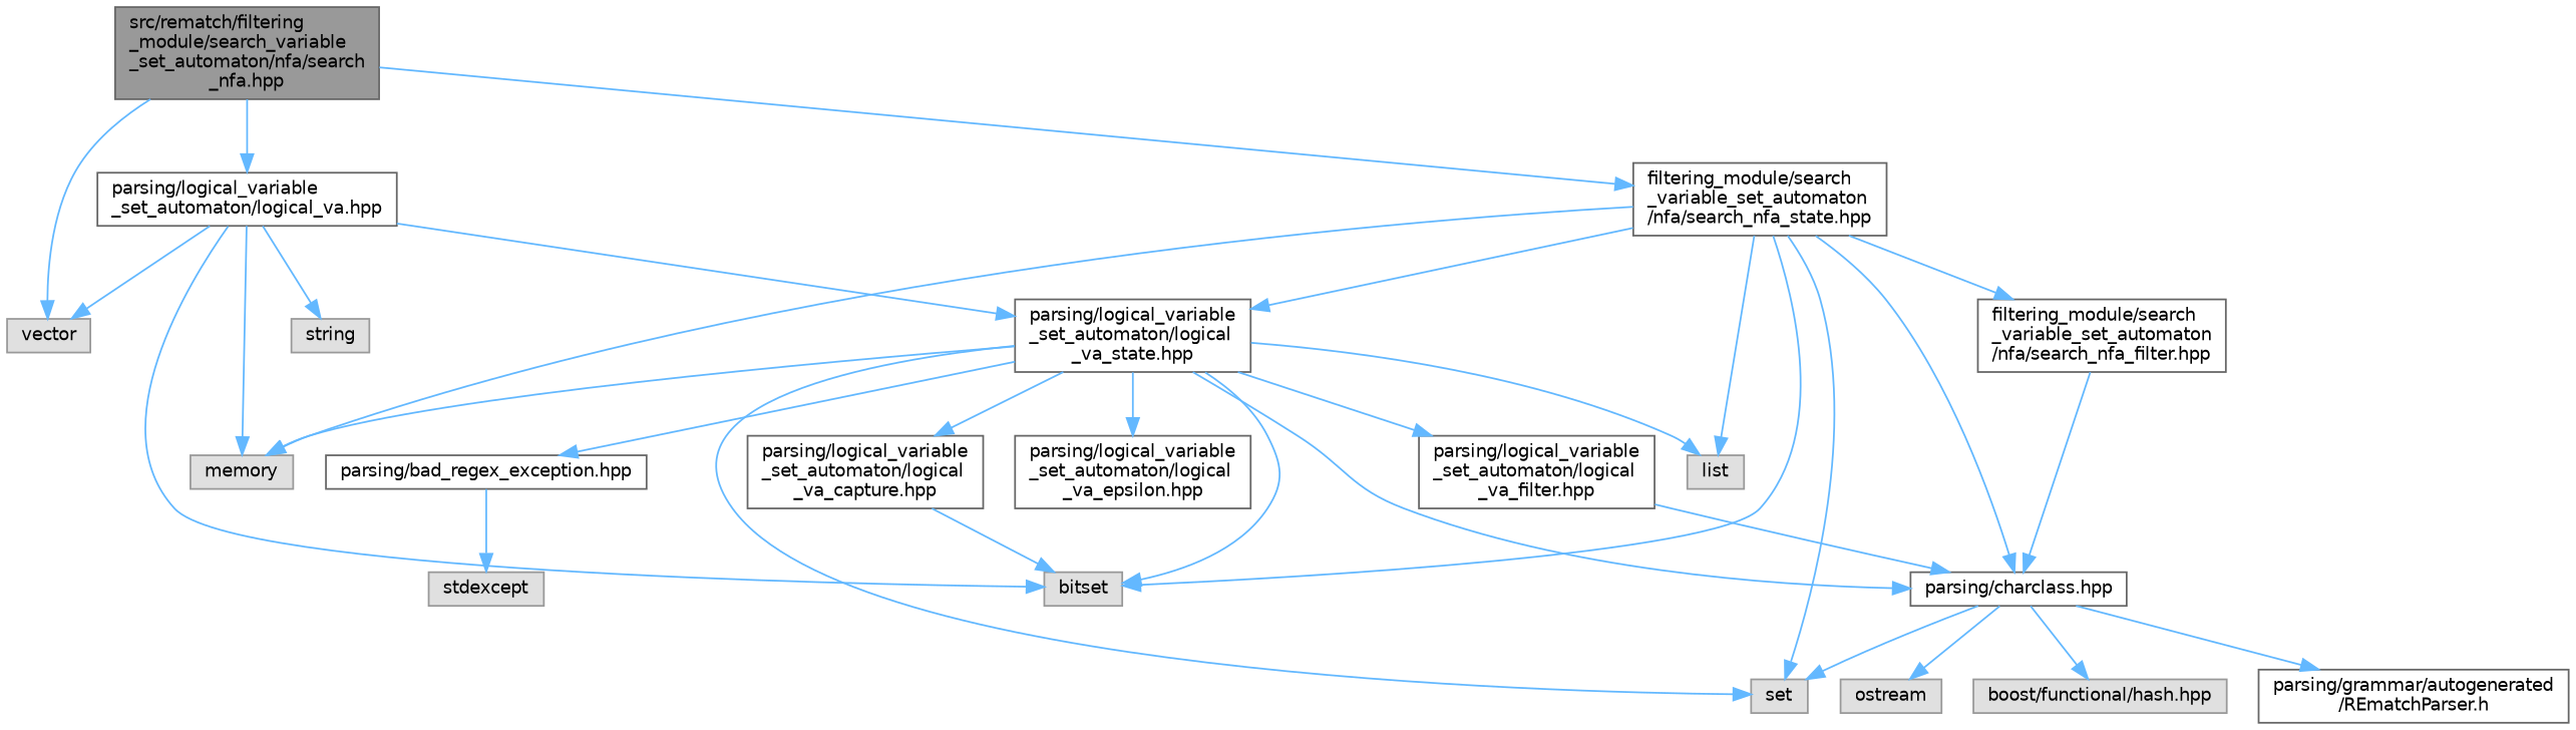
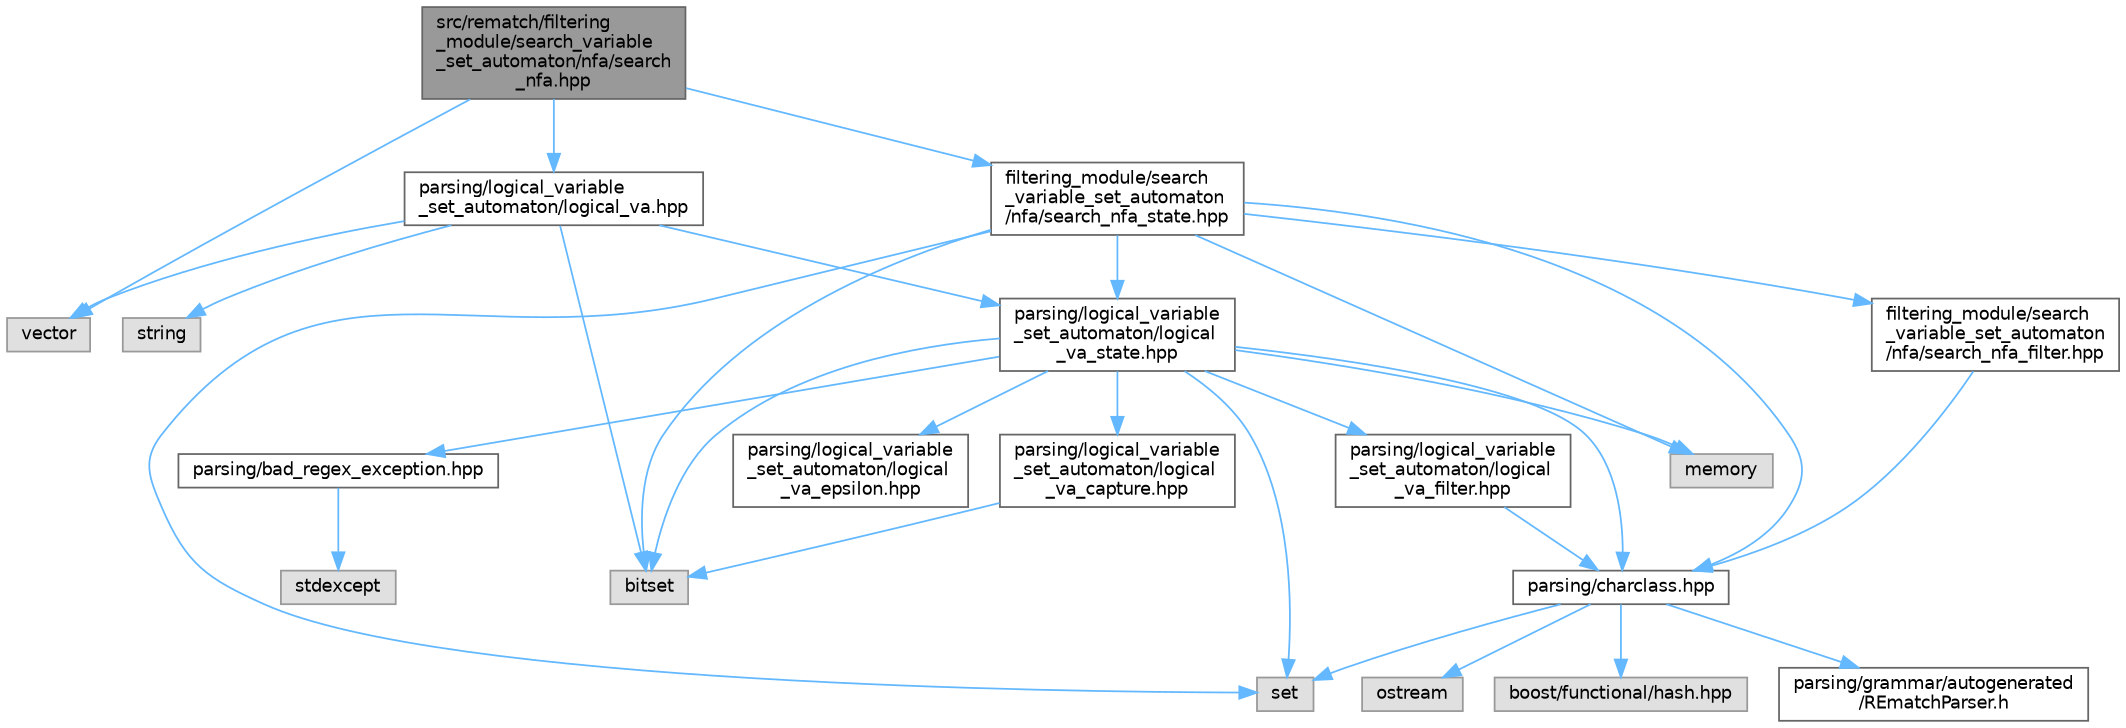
  digraph {
    node [color=grey40 fillcolor=white fontname=Helvetica fontsize=10 shape=box style=filled]
    edge [color=steelblue1 fontname=Helvetica fontsize=10 labelfontname=Helvetica labelfontsize=10 style=solid]
    n1 [color=gray40 fillcolor=grey60 fontcolor=black height=0.2 label="src/rematch/filtering\l_module/search_variable\l_set_automaton/nfa/search\l_nfa.hpp" width=0.4]
    n2 [color=grey60 fillcolor="#E0E0E0" height=0.2 label=vector width=0.4]
    n3 [height=0.2 label="filtering_module/search\l_variable_set_automaton\l/nfa/search_nfa_state.hpp" width=0.4]
    n4 [height=0.2 label="parsing/logical_variable\l_set_automaton/logical_va.hpp" width=0.4]
-   n5 [color=grey60 fillcolor="#E0E0E0" height=0.2 label=list width=0.4]
    n6 [color=grey60 fillcolor="#E0E0E0" height=0.2 label=set width=0.4]
    n7 [color=grey60 fillcolor="#E0E0E0" height=0.2 label=bitset width=0.4]
    n8 [color=grey60 fillcolor="#E0E0E0" height=0.2 label=memory width=0.4]
    n9 [height=0.2 label="parsing/charclass.hpp" width=0.4]
    n10 [height=0.2 label="parsing/logical_variable\l_set_automaton/logical\l_va_state.hpp" width=0.4]
    n11 [height=0.2 label="filtering_module/search\l_variable_set_automaton\l/nfa/search_nfa_filter.hpp" width=0.4]
    n12 [color=grey60 fillcolor="#E0E0E0" height=0.2 label=string width=0.4]
    n13 [color=grey60 fillcolor="#E0E0E0" height=0.2 label=ostream width=0.4]
    n14 [color=grey60 fillcolor="#E0E0E0" height=0.2 label="boost/functional/hash.hpp" width=0.4]
    n15 [height=0.2 label="parsing/grammar/autogenerated\l/REmatchParser.h" width=0.4]
    n16 [height=0.2 label="parsing/bad_regex_exception.hpp" width=0.4]
    n17 [height=0.2 label="parsing/logical_variable\l_set_automaton/logical\l_va_capture.hpp" width=0.4]
    n18 [height=0.2 label="parsing/logical_variable\l_set_automaton/logical\l_va_filter.hpp" width=0.4]
    n19 [height=0.2 label="parsing/logical_variable\l_set_automaton/logical\l_va_epsilon.hpp" width=0.4]
    n20 [color=grey60 fillcolor="#E0E0E0" height=0.2 label=stdexcept width=0.4]
    n1 -> n2
    n1 -> n3
    n1 -> n4
-   n3 -> n5
    n3 -> n6
    n3 -> n7
    n3 -> n8
    n3 -> n9
    n3 -> n10
    n3 -> n11
    n4 -> n2
    n4 -> n7
-   n4 -> n8
    n4 -> n10
    n4 -> n12
    n9 -> n6
    n9 -> n13
    n9 -> n14
    n9 -> n15
-   n10 -> n5
    n10 -> n6
    n10 -> n7
    n10 -> n8
    n10 -> n9
    n10 -> n16
    n10 -> n17
    n10 -> n18
    n10 -> n19
    n11 -> n9
    n16 -> n20
    n17 -> n7
    n18 -> n9
  }
